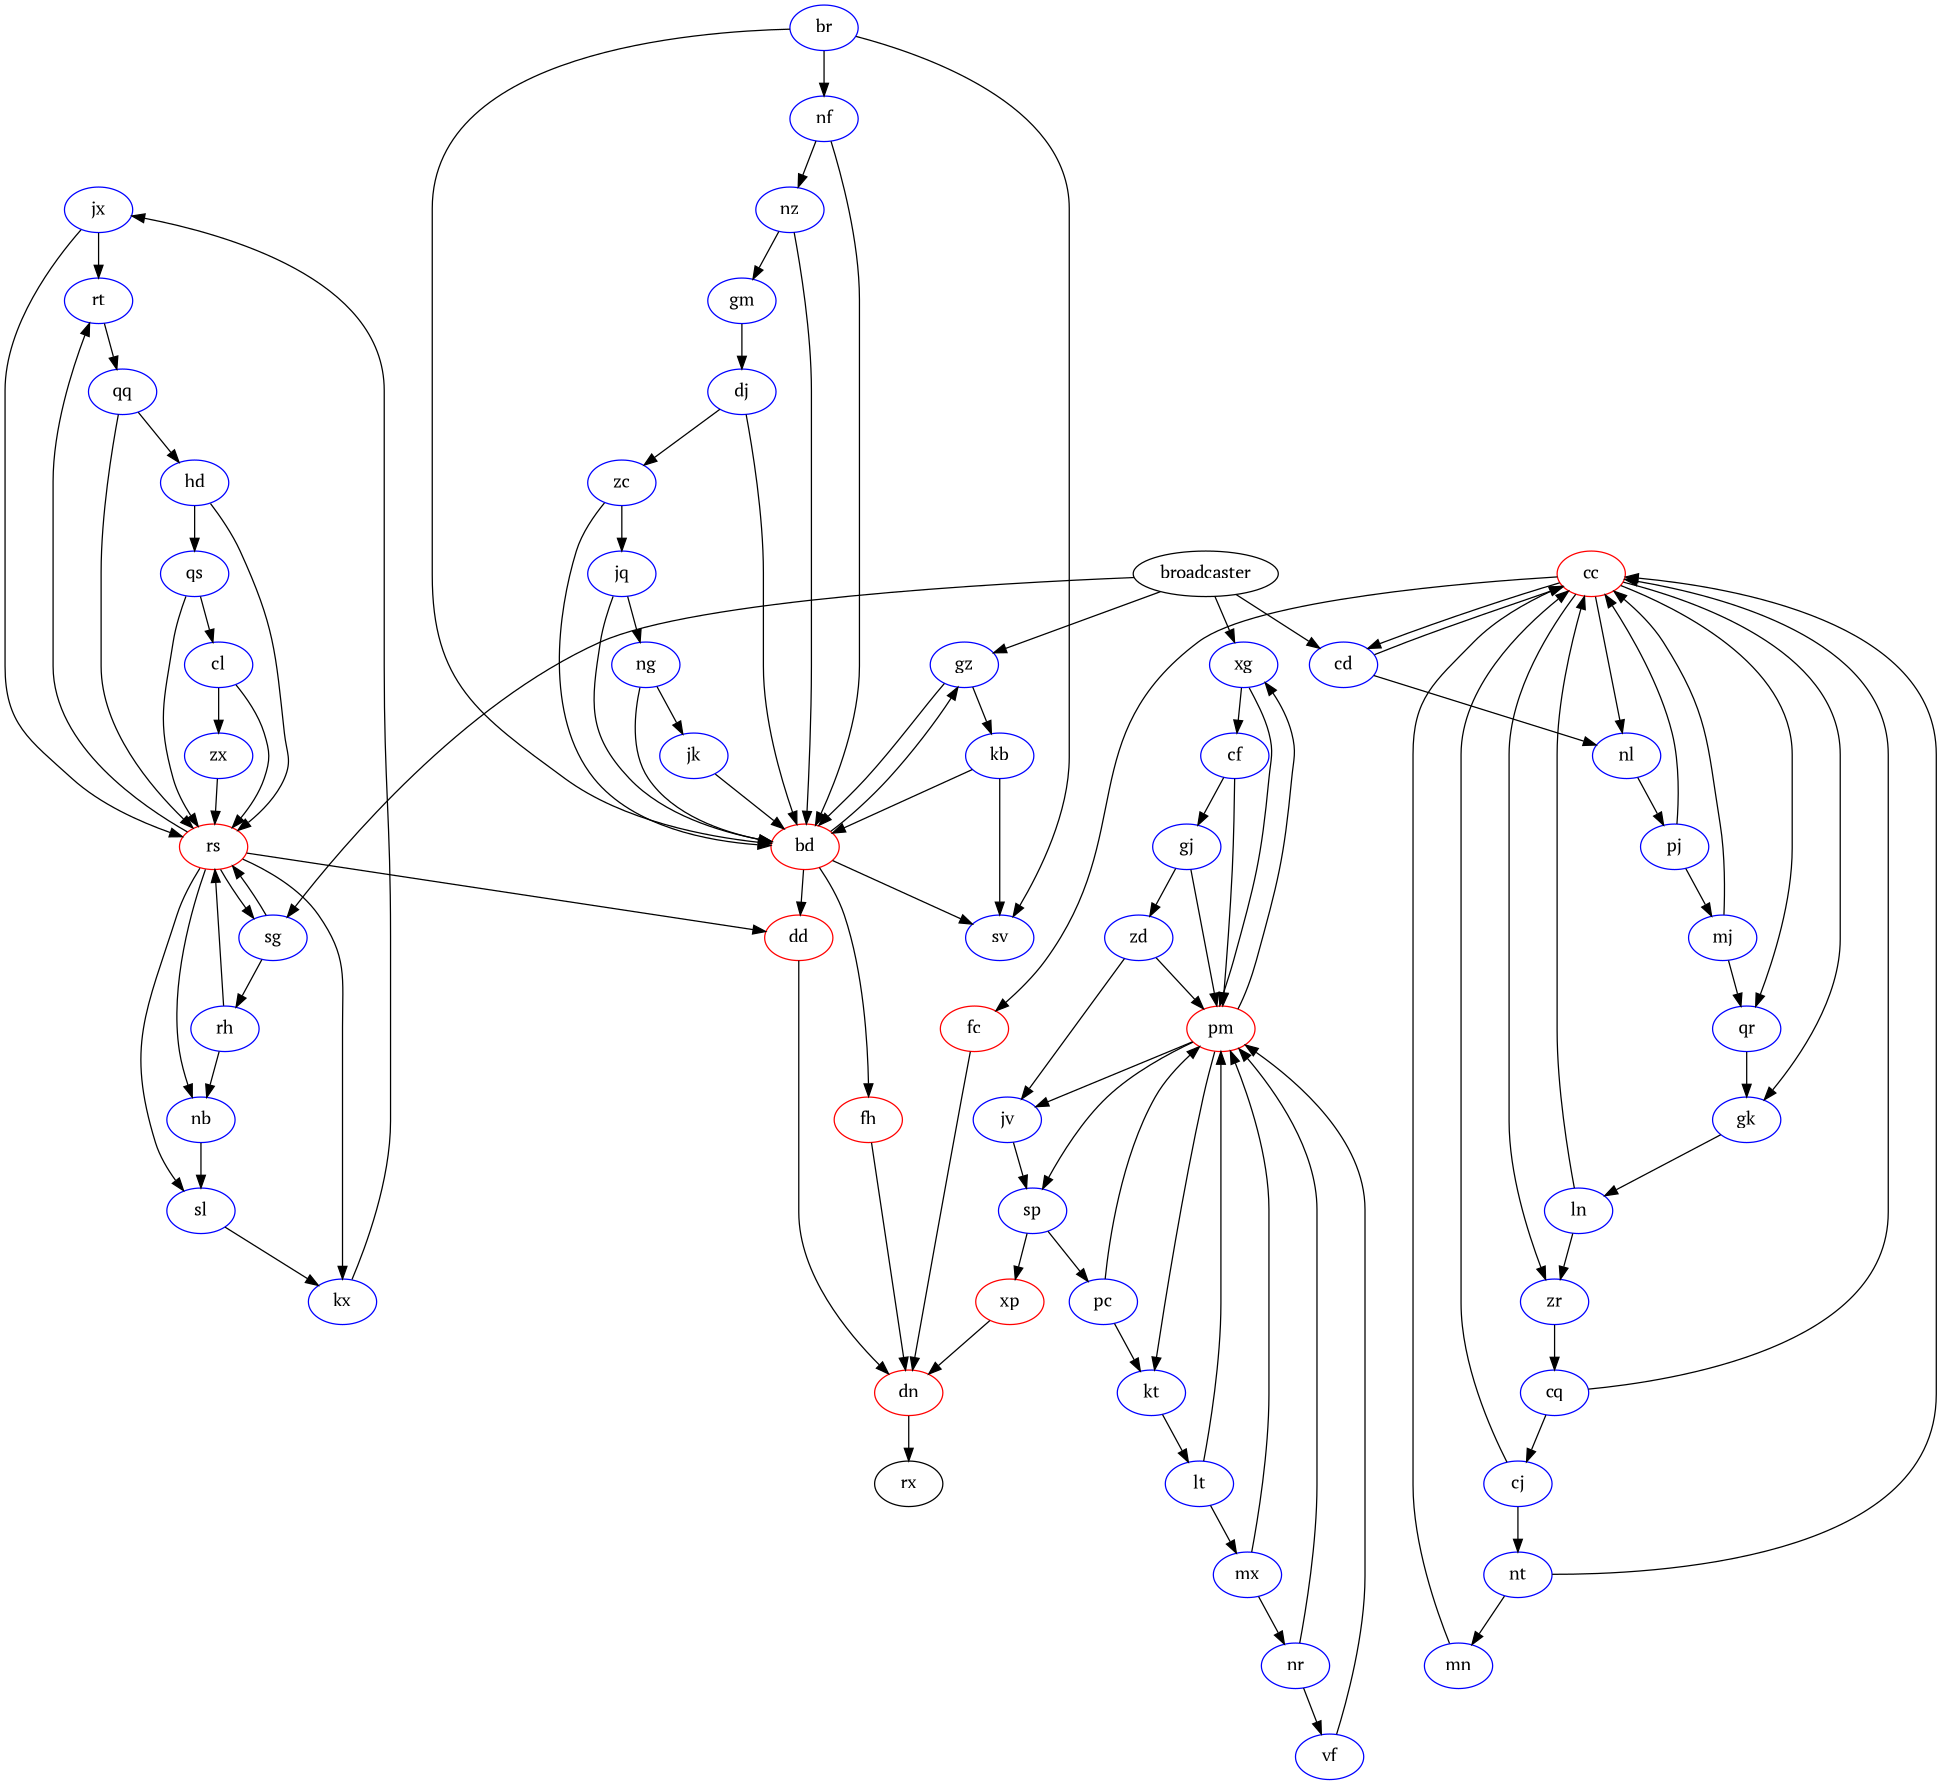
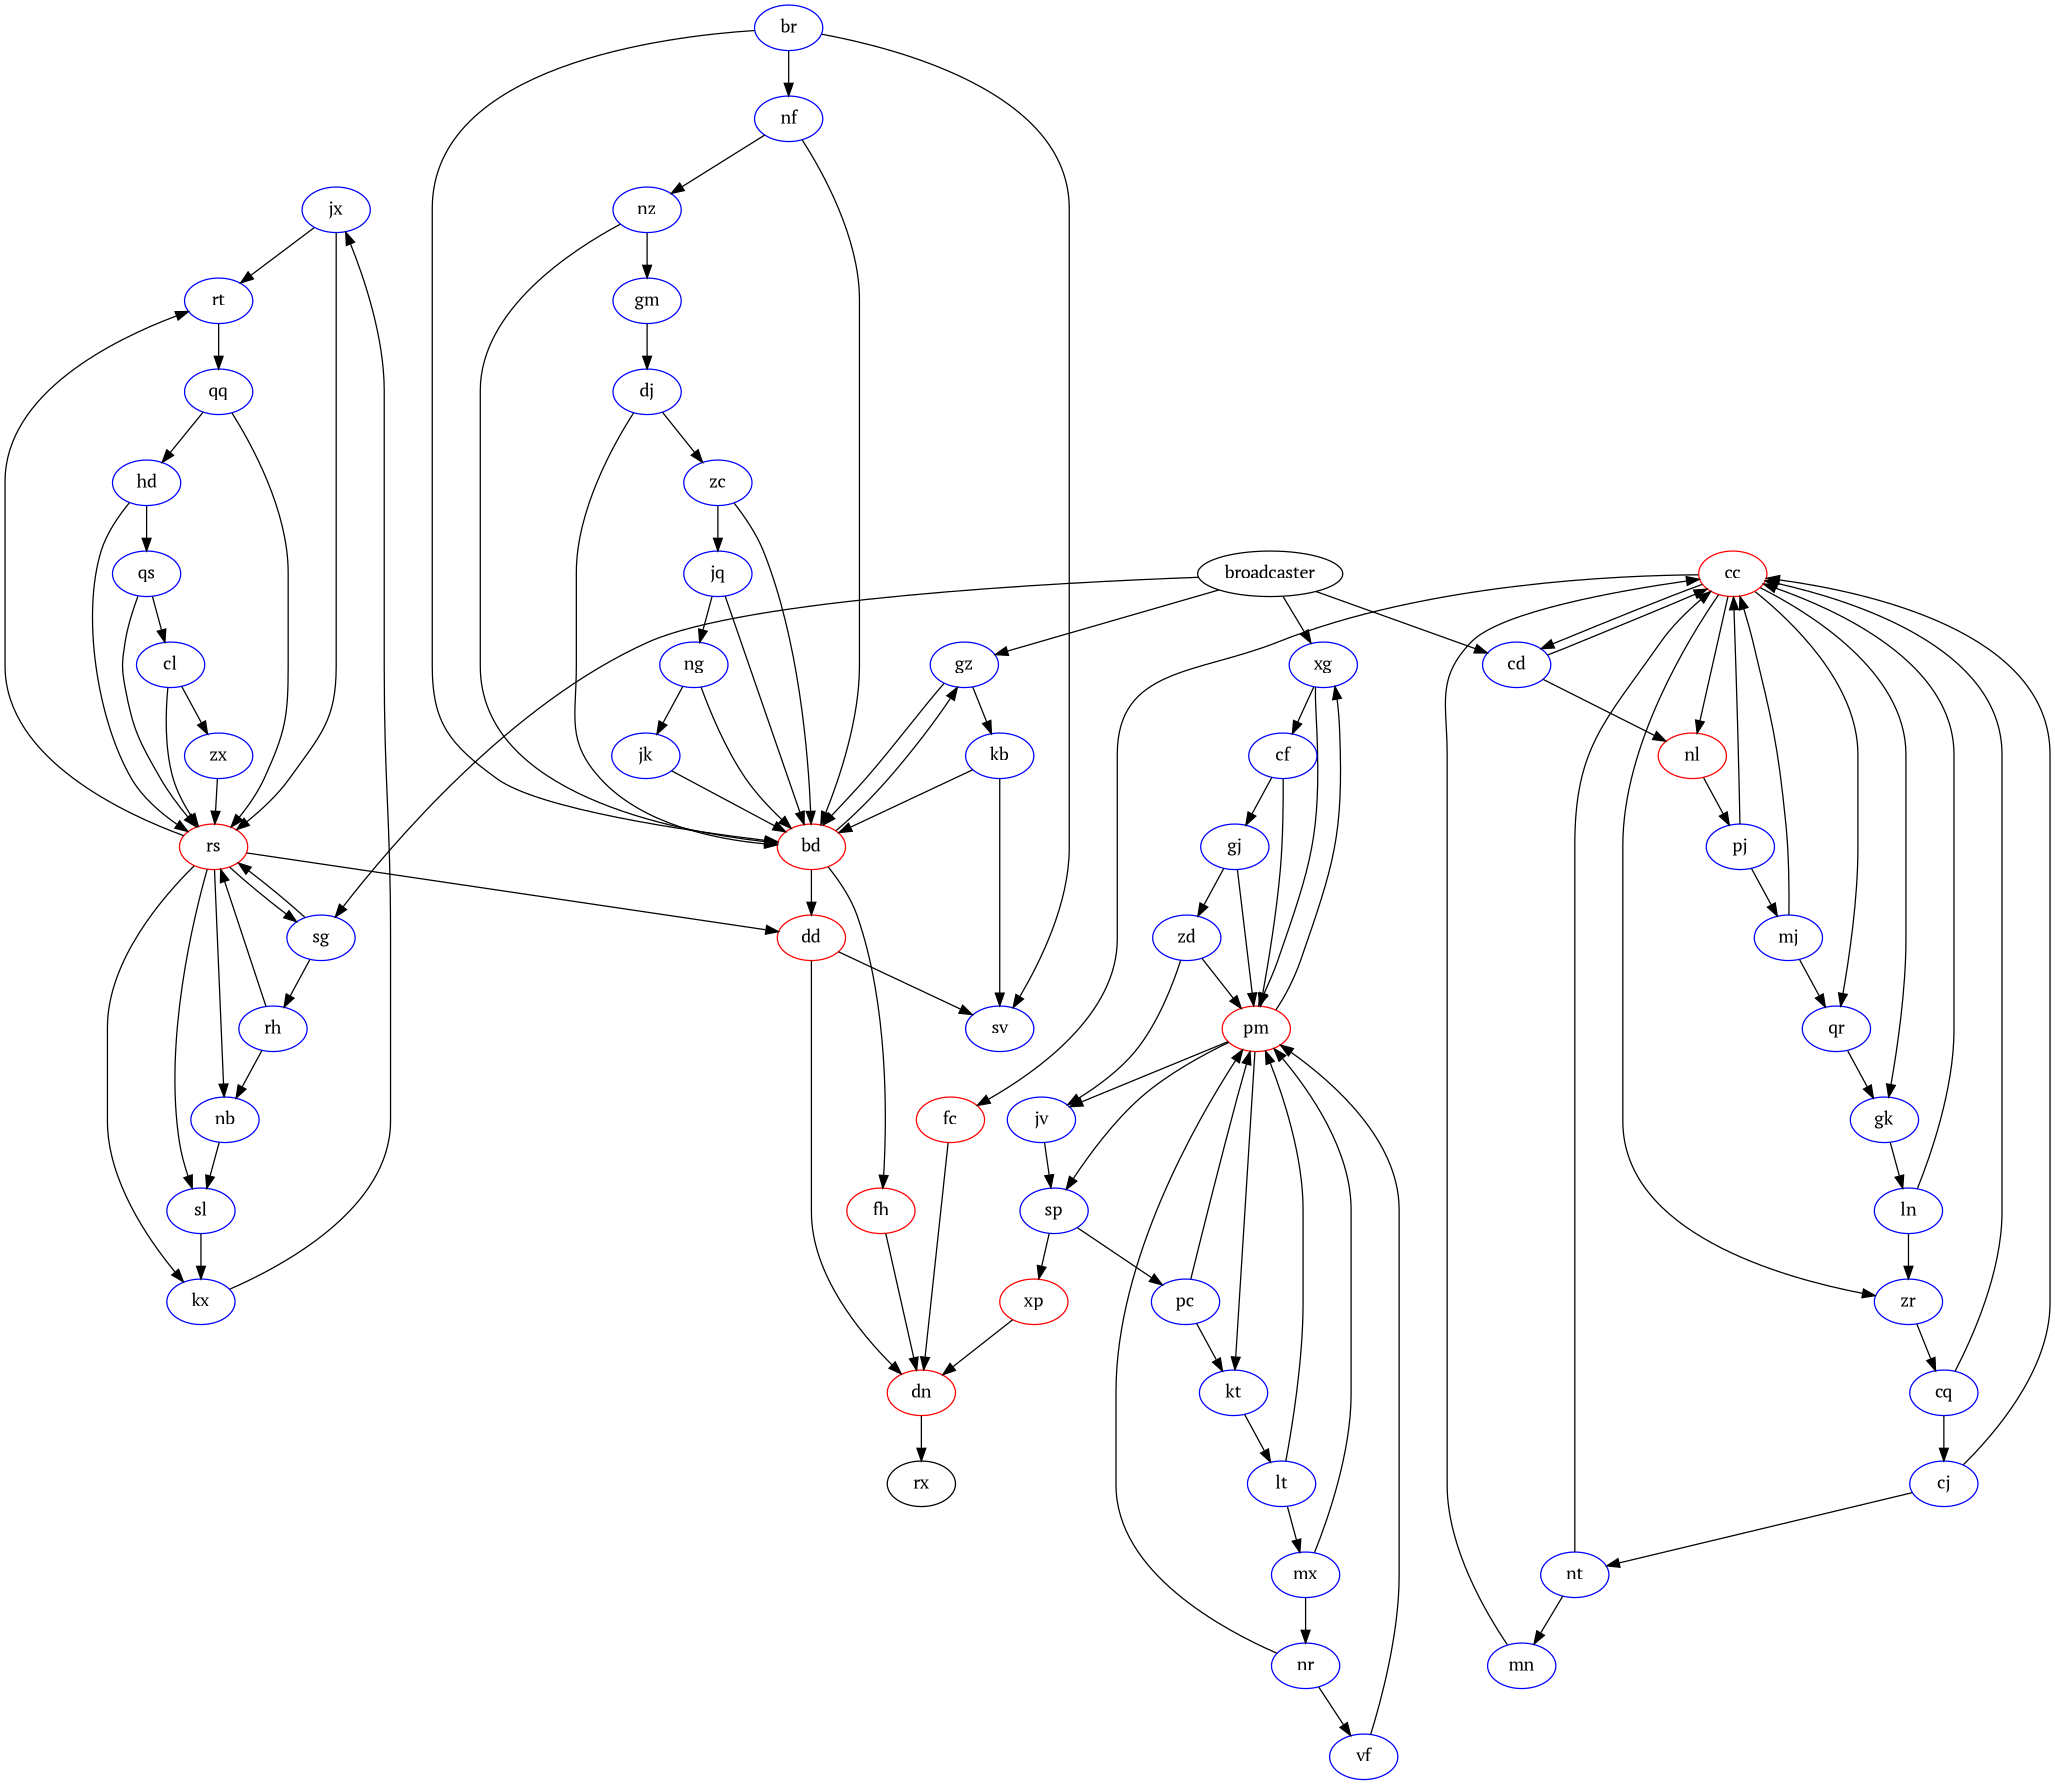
  digraph {
    fontname="PT Serif"
    node [color=blue fontname="PT Serif"]
    edge [fontname="PT Serif"]
    jx
    rt
    rs [color=red]
    qq
    dd [color=red]
    nb
    sl
    kx
    sg
    cc [color=red]
    zr
    cd
    qr
    gk
    fc [color=red]
-   nl
+   nl [color=red]
    cq
    ln
    dn [color=red]
    pj
    qs
    cl
    zx
    cj
    pm [color=red]
    mx
    nr
    jv
    sp
    kt
    xg
    vf
    mj
    nt
    mn
    xp [color=red]
    pc
    dj
    zc
    bd [color=red]
    jq
    fh [color=red]
    gz
    sv
    lt
    rx [color=""]
    br
    nf
    nz
    ng
    cf
    gj
    gm
    hd
    kb
    zd
    jk
    rh
    broadcaster [color=""]
    jx -> rt
    jx -> rs
    rt -> qq
    rs -> rt
    rs -> dd
    rs -> nb
    rs -> sl
    rs -> kx
    rs -> sg
    qq -> rs
    qq -> hd
    dd -> dn
    nb -> sl
    sl -> kx
    kx -> jx
    sg -> rs
    sg -> rh
    cc -> zr
    cc -> cd
    cc -> qr
    cc -> gk
    cc -> fc
    cc -> nl
    zr -> cq
    cd -> cc
    cd -> nl
    qr -> gk
    gk -> ln
    fc -> dn
    nl -> pj
    cq -> cc
    cq -> cj
    ln -> cc
    ln -> zr
    dn -> rx
    pj -> cc
    pj -> mj
    qs -> rs
    qs -> cl
    cl -> rs
    cl -> zx
    zx -> rs
    cj -> cc
    cj -> nt
    pm -> jv
    pm -> sp
    pm -> kt
    pm -> xg
    mx -> pm
    mx -> nr
    nr -> pm
    nr -> vf
    jv -> sp
    sp -> xp
    sp -> pc
    kt -> lt
    xg -> pm
    xg -> cf
    vf -> pm
    mj -> cc
    mj -> qr
    nt -> cc
    nt -> mn
    mn -> cc
    xp -> dn
    pc -> pm
    pc -> kt
    dj -> zc
    dj -> bd
    zc -> bd
    zc -> jq
    bd -> dd
    bd -> fh
    bd -> gz
-   bd -> sv
+   dd -> sv
    jq -> bd
    jq -> ng
    fh -> dn
    gz -> bd
    gz -> kb
    lt -> pm
    lt -> mx
    br -> bd
    br -> sv
    br -> nf
    nf -> bd
    nf -> nz
    nz -> bd
    nz -> gm
    ng -> bd
    ng -> jk
    cf -> pm
    cf -> gj
    gj -> pm
    gj -> zd
    gm -> dj
    hd -> rs
    hd -> qs
    kb -> bd
    kb -> sv
    zd -> pm
    zd -> jv
    jk -> bd
    rh -> rs
    rh -> nb
    broadcaster -> sg
    broadcaster -> cd
    broadcaster -> xg
    broadcaster -> gz
  }
